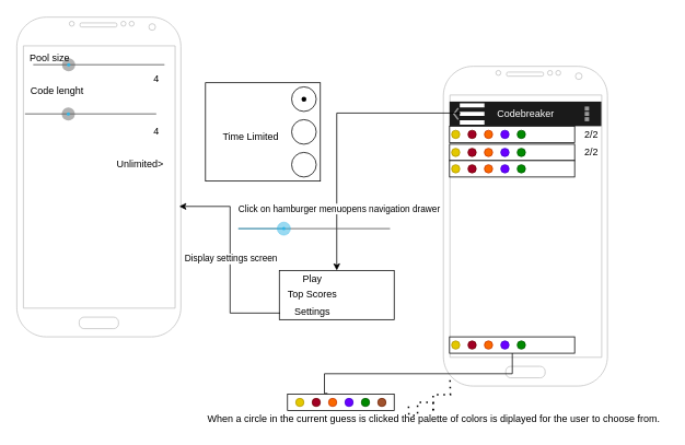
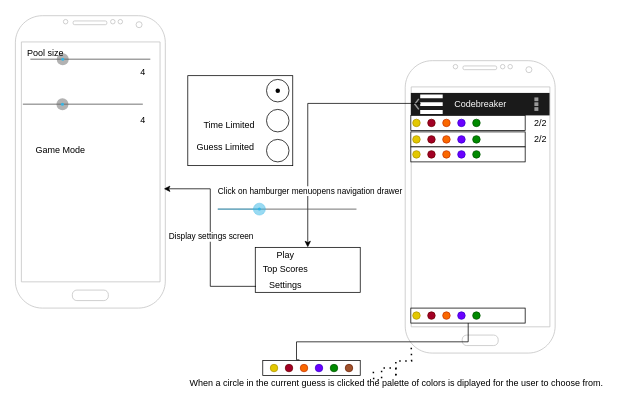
  <mxCell id="0" />
  <mxCell id="1" parent="0" />
  <mxCell id="2" value="" style="verticalLabelPosition=bottom;verticalAlign=top;html=1;shadow=0;dashed=0;strokeWidth=1;shape=mxgraph.android.phone2;strokeColor=#c0c0c0;" vertex="1" parent="1"><mxGeometry x="20" y="20" width="200" height="390" as="geometry" /></mxCell>
  <mxCell id="3" value="" style="whiteSpace=wrap;html=1;" vertex="1" parent="1"><mxGeometry x="250" y="100" width="140" height="120" as="geometry" /></mxCell>
  <mxCell id="4" value="" style="ellipse;whiteSpace=wrap;html=1;" vertex="1" parent="1"><mxGeometry x="355" y="105" width="30" height="30" as="geometry" /></mxCell>
  <mxCell id="5" value="" style="shape=waypoint;sketch=0;size=6;pointerEvents=1;points=[];fillColor=none;resizable=0;rotatable=0;perimeter=centerPerimeter;snapToPoint=1;" vertex="1" parent="1"><mxGeometry x="350" y="100" width="40" height="40" as="geometry" /></mxCell>
  <mxCell id="6" value="" style="ellipse;whiteSpace=wrap;html=1;" vertex="1" parent="1"><mxGeometry x="355" y="145" width="30" height="30" as="geometry" /></mxCell>
  <mxCell id="7" value="" style="ellipse;whiteSpace=wrap;html=1;" vertex="1" parent="1"><mxGeometry x="355" y="185" width="30" height="30" as="geometry" /></mxCell>
  <mxCell id="8" value="Time Limited" style="text;html=1;align=center;verticalAlign=middle;resizable=0;points=[];autosize=1;strokeColor=none;fillColor=none;" vertex="1" parent="1"><mxGeometry x="265" y="156" width="80" height="20" as="geometry" /></mxCell>
+ <mxCell id="9" value="Guess Limited" style="text;html=1;align=center;verticalAlign=middle;resizable=0;points=[];autosize=1;strokeColor=none;fillColor=none;" vertex="1" parent="1"><mxGeometry x="255" y="185" width="90" height="20" as="geometry" /></mxCell>
  <mxCell id="10" value="" style="verticalLabelPosition=bottom;verticalAlign=top;html=1;shadow=0;dashed=0;strokeWidth=1;shape=mxgraph.android.phone2;strokeColor=#c0c0c0;" vertex="1" parent="1"><mxGeometry x="540" y="80" width="200" height="390" as="geometry" /></mxCell>
  <mxCell id="11" value="Codebreaker&lt;br&gt;" style="strokeWidth=1;html=1;shadow=0;dashed=0;shape=mxgraph.android.action_bar;fillColor=#1A1A1A;strokeColor=#c0c0c0;strokeWidth=2;fontColor=#FFFFFF;" vertex="1" parent="1"><mxGeometry x="547.5" y="123" width="185" height="30" as="geometry" /></mxCell>
  <mxCell id="12" value="" style="html=1;verticalLabelPosition=bottom;labelBackgroundColor=#ffffff;verticalAlign=top;shadow=0;dashed=0;strokeWidth=2;shape=mxgraph.ios7.misc.options;sketch=0;" vertex="1" parent="1"><mxGeometry x="560" y="125" width="30" height="26" as="geometry" /></mxCell>
  <mxCell id="13" value="" style="whiteSpace=wrap;html=1;" vertex="1" parent="1"><mxGeometry x="340" y="329" width="140" height="60" as="geometry" /></mxCell>
  <mxCell id="14" value="Play" style="text;html=1;align=center;verticalAlign=middle;resizable=0;points=[];autosize=1;strokeColor=none;fillColor=none;" vertex="1" parent="1"><mxGeometry x="360" y="330" width="40" height="20" as="geometry" /></mxCell>
  <mxCell id="15" value="Top Scores" style="text;html=1;align=center;verticalAlign=middle;resizable=0;points=[];autosize=1;strokeColor=none;fillColor=none;" vertex="1" parent="1"><mxGeometry x="340" y="349" width="80" height="20" as="geometry" /></mxCell>
  <mxCell id="16" value="Settings" style="text;html=1;align=center;verticalAlign=middle;resizable=0;points=[];autosize=1;strokeColor=none;fillColor=none;" vertex="1" parent="1"><mxGeometry x="350" y="370" width="60" height="20" as="geometry" /></mxCell>
  <mxCell id="17" value="" style="endArrow=classic;html=1;rounded=0;edgeStyle=orthogonalEdgeStyle;entryX=0.5;entryY=0;entryDx=0;entryDy=0;exitX=0;exitY=0.5;exitDx=0;exitDy=0;exitPerimeter=0;" edge="1" parent="1" source="12" target="13"><mxGeometry relative="1" as="geometry"><mxPoint x="520" y="137" as="sourcePoint" /><mxPoint x="410" y="240" as="targetPoint" /><Array as="points"><mxPoint x="560" y="137" /><mxPoint x="410" y="137" /></Array></mxGeometry></mxCell>
  <mxCell id="18" value="Click on hamburger menuopens navigation drawer" style="edgeLabel;resizable=0;html=1;align=center;verticalAlign=middle;" connectable="0" vertex="1" parent="17"><mxGeometry relative="1" as="geometry"><mxPoint x="2" y="95" as="offset" /></mxGeometry></mxCell>
  <mxCell id="19" value="" style="endArrow=classic;html=1;rounded=0;edgeStyle=orthogonalEdgeStyle;entryX=0.99;entryY=0.592;entryDx=0;entryDy=0;entryPerimeter=0;exitX=0.007;exitY=0.867;exitDx=0;exitDy=0;exitPerimeter=0;" edge="1" parent="1" source="13" target="2"><mxGeometry relative="1" as="geometry"><mxPoint x="340" y="270" as="sourcePoint" /><mxPoint x="440" y="270" as="targetPoint" /></mxGeometry></mxCell>
  <mxCell id="20" value="Display settings screen" style="edgeLabel;resizable=0;html=1;align=center;verticalAlign=middle;" connectable="0" vertex="1" parent="19"><mxGeometry relative="1" as="geometry" /></mxCell>
  <mxCell id="21" value="" style="group" vertex="1" connectable="0" parent="1"><mxGeometry x="29" y="60" width="176" height="150" as="geometry" /></mxCell>
  <mxCell id="22" value="" style="verticalLabelPosition=bottom;verticalAlign=top;html=1;shadow=0;dashed=0;strokeWidth=1;shape=mxgraph.android.progressScrubberDisabled;dx=0.27;fillColor=#33b5e5;" vertex="1" parent="21"><mxGeometry x="11" y="10" width="160" height="16" as="geometry" /></mxCell>
  <mxCell id="23" value="Pool size" style="text;html=1;align=center;verticalAlign=middle;resizable=0;points=[];autosize=1;strokeColor=none;fillColor=none;" vertex="1" parent="21"><mxGeometry x="1" width="60" height="20" as="geometry" /></mxCell>
  <mxCell id="24" value="4" style="text;html=1;align=center;verticalAlign=middle;resizable=0;points=[];autosize=1;strokeColor=none;fillColor=none;" vertex="1" parent="21"><mxGeometry x="151" y="90" width="20" height="20" as="geometry" /></mxCell>
  <mxCell id="25" value="" style="verticalLabelPosition=bottom;verticalAlign=top;html=1;shadow=0;dashed=0;strokeWidth=1;shape=mxgraph.android.progressScrubberDisabled;dx=0.33;fillColor=#33b5e5;" vertex="1" parent="21"><mxGeometry x="1" y="70" width="160" height="16" as="geometry" /></mxCell>
- <mxCell id="26" value="Code lenght" style="text;html=1;align=center;verticalAlign=middle;resizable=0;points=[];autosize=1;strokeColor=none;fillColor=none;" vertex="1" parent="21"><mxGeometry y="40" width="80" height="20" as="geometry" /></mxCell>
  <mxCell id="27" value="4" style="text;html=1;align=center;verticalAlign=middle;resizable=0;points=[];autosize=1;strokeColor=none;fillColor=none;" vertex="1" parent="21"><mxGeometry x="151" y="26" width="20" height="20" as="geometry" /></mxCell>
- <mxCell id="29" value="Unlimited&amp;gt;" style="text;html=1;align=center;verticalAlign=middle;resizable=0;points=[];autosize=1;strokeColor=none;fillColor=none;" vertex="1" parent="21"><mxGeometry x="106" y="130" width="70" height="20" as="geometry" /></mxCell>
+ <mxCell id="28" value="Game Mode" style="text;html=1;align=center;verticalAlign=middle;resizable=0;points=[];autosize=1;strokeColor=none;fillColor=none;" vertex="1" parent="21"><mxGeometry x="11" y="130" width="80" height="20" as="geometry" /></mxCell>
  <mxCell id="30" value="" style="whiteSpace=wrap;html=1;" vertex="1" parent="1"><mxGeometry x="547.5" y="410" width="152.5" height="20" as="geometry" /></mxCell>
  <mxCell id="31" value="" style="ellipse;whiteSpace=wrap;html=1;fillColor=#e3c800;strokeColor=#B09500;fontColor=#000000;" vertex="1" parent="1"><mxGeometry x="550" y="415" width="10" height="10" as="geometry" /></mxCell>
  <mxCell id="32" value="" style="ellipse;whiteSpace=wrap;html=1;fillColor=#a20025;strokeColor=#6F0000;fontColor=#ffffff;" vertex="1" parent="1"><mxGeometry x="570" y="415" width="10" height="10" as="geometry" /></mxCell>
  <mxCell id="33" value="" style="ellipse;whiteSpace=wrap;html=1;fillColor=#fa6800;strokeColor=#C73500;fontColor=#000000;" vertex="1" parent="1"><mxGeometry x="590" y="415" width="10" height="10" as="geometry" /></mxCell>
  <mxCell id="34" value="" style="ellipse;whiteSpace=wrap;html=1;fillColor=#6a00ff;strokeColor=#3700CC;fontColor=#ffffff;" vertex="1" parent="1"><mxGeometry x="610" y="415" width="10" height="10" as="geometry" /></mxCell>
  <mxCell id="35" value="" style="ellipse;whiteSpace=wrap;html=1;fillColor=#008a00;strokeColor=#005700;fontColor=#ffffff;" vertex="1" parent="1"><mxGeometry x="630" y="415" width="10" height="10" as="geometry" /></mxCell>
  <mxCell id="36" value="" style="whiteSpace=wrap;html=1;" vertex="1" parent="1"><mxGeometry x="350" y="480" width="130" height="20" as="geometry" /></mxCell>
  <mxCell id="37" value="" style="ellipse;whiteSpace=wrap;html=1;fillColor=#e3c800;strokeColor=#B09500;fontColor=#000000;" vertex="1" parent="1"><mxGeometry x="360" y="485" width="10" height="10" as="geometry" /></mxCell>
  <mxCell id="38" value="" style="ellipse;whiteSpace=wrap;html=1;fillColor=#a20025;strokeColor=#6F0000;fontColor=#ffffff;" vertex="1" parent="1"><mxGeometry x="380" y="485" width="10" height="10" as="geometry" /></mxCell>
  <mxCell id="39" value="" style="ellipse;whiteSpace=wrap;html=1;fillColor=#fa6800;strokeColor=#C73500;fontColor=#000000;" vertex="1" parent="1"><mxGeometry x="400" y="485" width="10" height="10" as="geometry" /></mxCell>
  <mxCell id="40" value="" style="ellipse;whiteSpace=wrap;html=1;fillColor=#6a00ff;strokeColor=#3700CC;fontColor=#ffffff;" vertex="1" parent="1"><mxGeometry x="420" y="485" width="10" height="10" as="geometry" /></mxCell>
  <mxCell id="41" value="" style="ellipse;whiteSpace=wrap;html=1;fillColor=#008a00;strokeColor=#005700;fontColor=#ffffff;" vertex="1" parent="1"><mxGeometry x="440" y="485" width="10" height="10" as="geometry" /></mxCell>
  <mxCell id="42" value="" style="endArrow=none;html=1;rounded=0;edgeStyle=orthogonalEdgeStyle;exitX=0.375;exitY=-0.05;exitDx=0;exitDy=0;exitPerimeter=0;" edge="1" parent="1" source="36"><mxGeometry width="50" height="50" relative="1" as="geometry"><mxPoint x="360" y="400" as="sourcePoint" /><mxPoint x="624" y="430" as="targetPoint" /><Array as="points"><mxPoint x="395" y="455" /><mxPoint x="624" y="455" /></Array></mxGeometry></mxCell>
  <mxCell id="43" value="" style="endArrow=none;dashed=1;html=1;dashPattern=1 3;strokeWidth=2;rounded=0;edgeStyle=orthogonalEdgeStyle;startArrow=none;" edge="1" parent="1" source="44"><mxGeometry width="50" height="50" relative="1" as="geometry"><mxPoint x="497.5" y="495" as="sourcePoint" /><mxPoint x="548" y="460" as="targetPoint" /></mxGeometry></mxCell>
  <mxCell id="44" value="When a circle in the current guess is clicked the palette of colors is diplayed for the user to choose from." style="text;html=1;align=center;verticalAlign=middle;resizable=0;points=[];autosize=1;strokeColor=none;fillColor=none;" vertex="1" parent="1"><mxGeometry x="242.5" y="500" width="570" height="20" as="geometry" /></mxCell>
  <mxCell id="45" value="" style="endArrow=none;dashed=1;html=1;dashPattern=1 3;strokeWidth=2;rounded=0;edgeStyle=orthogonalEdgeStyle;" edge="1" parent="1" target="44"><mxGeometry width="50" height="50" relative="1" as="geometry"><mxPoint x="497.5" y="495" as="sourcePoint" /><mxPoint x="547.5" y="445" as="targetPoint" /></mxGeometry></mxCell>
  <mxCell id="46" value="" style="ellipse;whiteSpace=wrap;html=1;fillColor=#a0522d;strokeColor=#6D1F00;fontColor=#ffffff;" vertex="1" parent="1"><mxGeometry x="460" y="485" width="10" height="10" as="geometry" /></mxCell>
  <mxCell id="47" value="" style="verticalLabelPosition=bottom;verticalAlign=top;html=1;shadow=0;dashed=0;strokeWidth=1;shape=mxgraph.android.progressScrubberPressed;dx=0.3;fillColor=#33b5e5;" vertex="1" parent="1"><mxGeometry x="290" y="270" width="185" height="16" as="geometry" /></mxCell>
  <mxCell id="48" value="" style="whiteSpace=wrap;html=1;" vertex="1" parent="1"><mxGeometry x="547.5" y="153" width="152.5" height="20" as="geometry" /></mxCell>
  <mxCell id="49" value="" style="ellipse;whiteSpace=wrap;html=1;fillColor=#e3c800;strokeColor=#B09500;fontColor=#000000;" vertex="1" parent="1"><mxGeometry x="550" y="158" width="10" height="10" as="geometry" /></mxCell>
  <mxCell id="50" value="" style="ellipse;whiteSpace=wrap;html=1;fillColor=#a20025;strokeColor=#6F0000;fontColor=#ffffff;" vertex="1" parent="1"><mxGeometry x="570" y="158" width="10" height="10" as="geometry" /></mxCell>
  <mxCell id="51" value="" style="ellipse;whiteSpace=wrap;html=1;fillColor=#fa6800;strokeColor=#C73500;fontColor=#000000;" vertex="1" parent="1"><mxGeometry x="590" y="158" width="10" height="10" as="geometry" /></mxCell>
  <mxCell id="52" value="" style="ellipse;whiteSpace=wrap;html=1;fillColor=#6a00ff;strokeColor=#3700CC;fontColor=#ffffff;" vertex="1" parent="1"><mxGeometry x="610" y="158" width="10" height="10" as="geometry" /></mxCell>
  <mxCell id="53" value="" style="ellipse;whiteSpace=wrap;html=1;fillColor=#008a00;strokeColor=#005700;fontColor=#ffffff;" vertex="1" parent="1"><mxGeometry x="630" y="158" width="10" height="10" as="geometry" /></mxCell>
  <mxCell id="54" value="" style="whiteSpace=wrap;html=1;" vertex="1" parent="1"><mxGeometry x="547.5" y="175" width="152.5" height="20" as="geometry" /></mxCell>
  <mxCell id="55" value="" style="ellipse;whiteSpace=wrap;html=1;fillColor=#e3c800;strokeColor=#B09500;fontColor=#000000;" vertex="1" parent="1"><mxGeometry x="550" y="180" width="10" height="10" as="geometry" /></mxCell>
  <mxCell id="56" value="" style="ellipse;whiteSpace=wrap;html=1;fillColor=#a20025;strokeColor=#6F0000;fontColor=#ffffff;" vertex="1" parent="1"><mxGeometry x="570" y="180" width="10" height="10" as="geometry" /></mxCell>
  <mxCell id="57" value="" style="ellipse;whiteSpace=wrap;html=1;fillColor=#fa6800;strokeColor=#C73500;fontColor=#000000;" vertex="1" parent="1"><mxGeometry x="590" y="180" width="10" height="10" as="geometry" /></mxCell>
  <mxCell id="58" value="" style="ellipse;whiteSpace=wrap;html=1;fillColor=#6a00ff;strokeColor=#3700CC;fontColor=#ffffff;" vertex="1" parent="1"><mxGeometry x="610" y="180" width="10" height="10" as="geometry" /></mxCell>
  <mxCell id="59" value="" style="ellipse;whiteSpace=wrap;html=1;fillColor=#008a00;strokeColor=#005700;fontColor=#ffffff;" vertex="1" parent="1"><mxGeometry x="630" y="180" width="10" height="10" as="geometry" /></mxCell>
  <mxCell id="60" value="" style="whiteSpace=wrap;html=1;" vertex="1" parent="1"><mxGeometry x="547.5" y="195" width="152.5" height="20" as="geometry" /></mxCell>
  <mxCell id="61" value="" style="ellipse;whiteSpace=wrap;html=1;fillColor=#e3c800;strokeColor=#B09500;fontColor=#000000;" vertex="1" parent="1"><mxGeometry x="550" y="200" width="10" height="10" as="geometry" /></mxCell>
  <mxCell id="62" value="" style="ellipse;whiteSpace=wrap;html=1;fillColor=#a20025;strokeColor=#6F0000;fontColor=#ffffff;" vertex="1" parent="1"><mxGeometry x="570" y="200" width="10" height="10" as="geometry" /></mxCell>
  <mxCell id="63" value="" style="ellipse;whiteSpace=wrap;html=1;fillColor=#fa6800;strokeColor=#C73500;fontColor=#000000;" vertex="1" parent="1"><mxGeometry x="590" y="200" width="10" height="10" as="geometry" /></mxCell>
  <mxCell id="64" value="" style="ellipse;whiteSpace=wrap;html=1;fillColor=#6a00ff;strokeColor=#3700CC;fontColor=#ffffff;" vertex="1" parent="1"><mxGeometry x="610" y="200" width="10" height="10" as="geometry" /></mxCell>
  <mxCell id="65" value="" style="ellipse;whiteSpace=wrap;html=1;fillColor=#008a00;strokeColor=#005700;fontColor=#ffffff;" vertex="1" parent="1"><mxGeometry x="630" y="200" width="10" height="10" as="geometry" /></mxCell>
  <mxCell id="66" value="2/2" style="text;html=1;align=center;verticalAlign=middle;resizable=0;points=[];autosize=1;strokeColor=none;fillColor=none;" vertex="1" parent="1"><mxGeometry x="705" y="153" width="30" height="20" as="geometry" /></mxCell>
  <mxCell id="67" value="2/2" style="text;html=1;align=center;verticalAlign=middle;resizable=0;points=[];autosize=1;strokeColor=none;fillColor=none;" vertex="1" parent="1"><mxGeometry x="705" y="175" width="30" height="20" as="geometry" /></mxCell>
